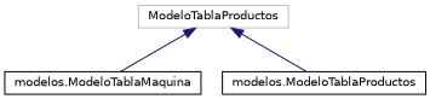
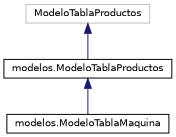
  digraph {
    rankdir=TB
    node [color=black fillcolor=white fontname=Helvetica fontsize=10 shape=record style=filled]
    edge [color=midnightblue dir=back fontname=Helvetica fontsize=10 labelfontname=Helvetica labelfontsize=10 style=solid]
    n1 [color=grey75 height=0.2 label=ModeloTablaProductos width=0.4]
    n2 [height=0.2 label="modelos.ModeloTablaMaquina" width=0.4]
    n3 [height=0.2 label="modelos.ModeloTablaProductos" width=0.4]
-   n1 -> n2
+   n3 -> n2
    n1 -> n3
  }
